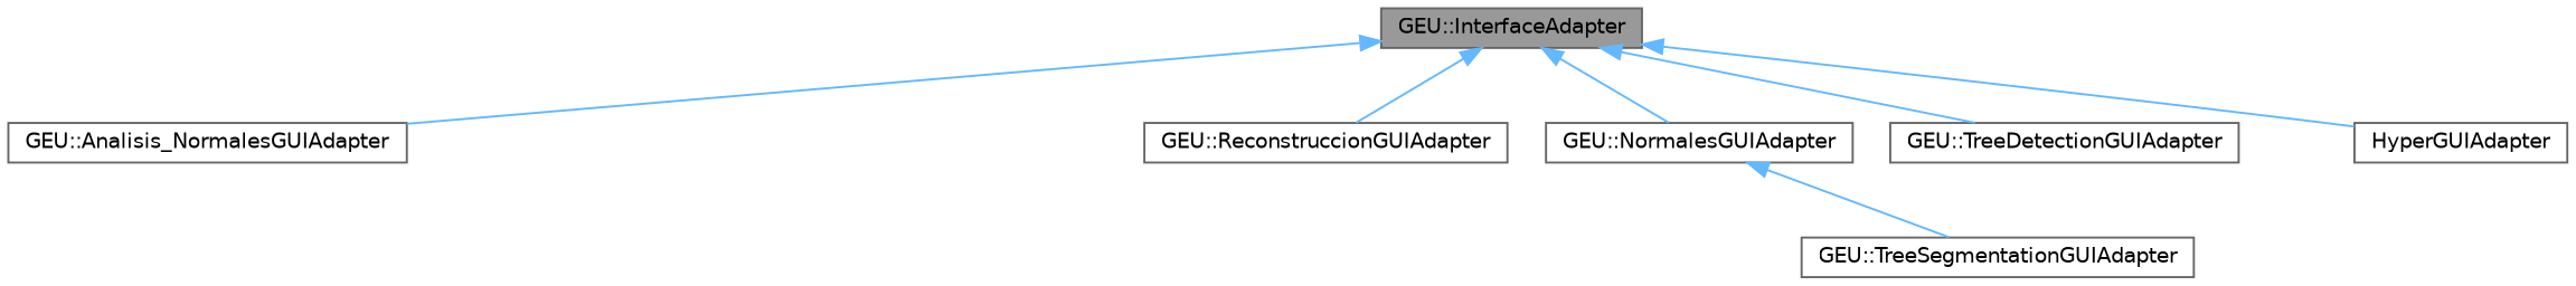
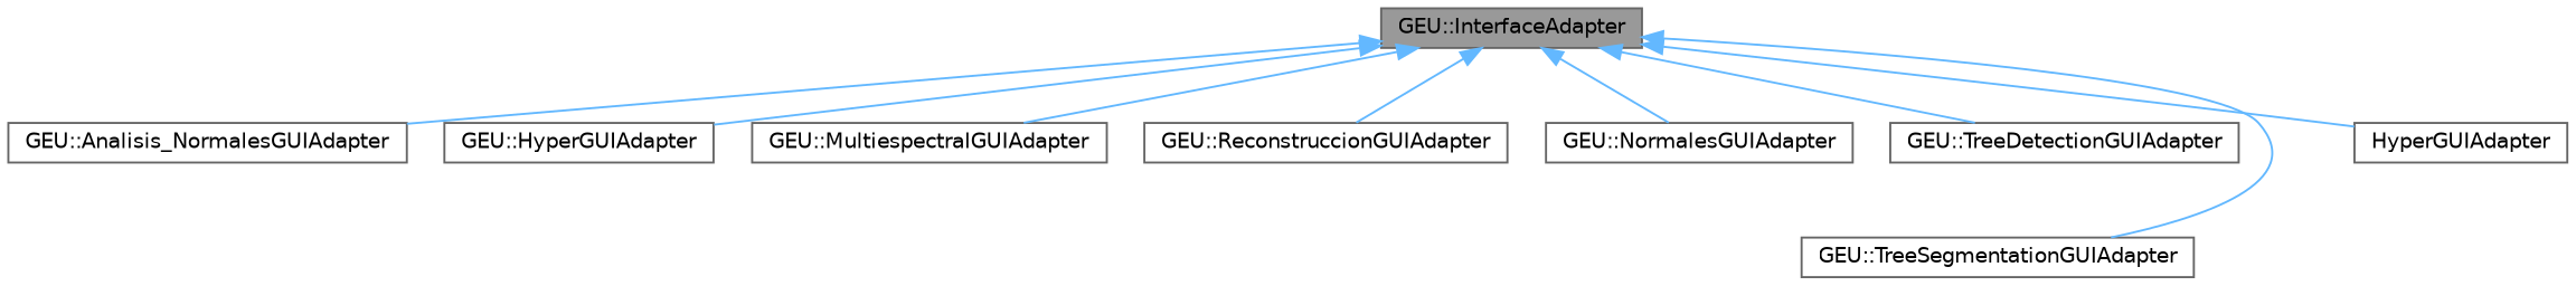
  digraph {
    rankdir=TB
    node [color=gray40 fillcolor=white fontname=Helvetica fontsize=10 shape=box style=filled]
    edge [color=steelblue1 dir=back fontname=Helvetica fontsize=10 labelfontname=Helvetica labelfontsize=10 style=solid]
    n1 [fillcolor=grey60 fontcolor=black height=0.2 label="GEU::InterfaceAdapter" width=0.4]
    n2 [height=0.2 label="GEU::Analisis_NormalesGUIAdapter" width=0.4]
+   n3 [height=0.2 label="GEU::HyperGUIAdapter" width=0.4]
+   n4 [height=0.2 label="GEU::MultiespectralGUIAdapter" width=0.4]
    n5 [height=0.2 label="GEU::ReconstruccionGUIAdapter" width=0.4]
    n6 [height=0.2 label="GEU::NormalesGUIAdapter" width=0.4]
    n7 [height=0.2 label="GEU::TreeDetectionGUIAdapter" width=0.4]
    n8 [height=0.2 label="GEU::TreeSegmentationGUIAdapter" width=0.4]
    n9 [height=0.2 label=HyperGUIAdapter width=0.4]
    n1 -> n2
+   n1 -> n3
+   n1 -> n4
    n1 -> n5
    n1 -> n6
    n1 -> n7
-   n6 -> n8
+   n1 -> n8
    n1 -> n9
  }
